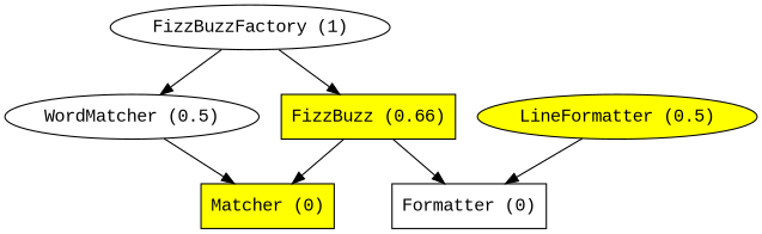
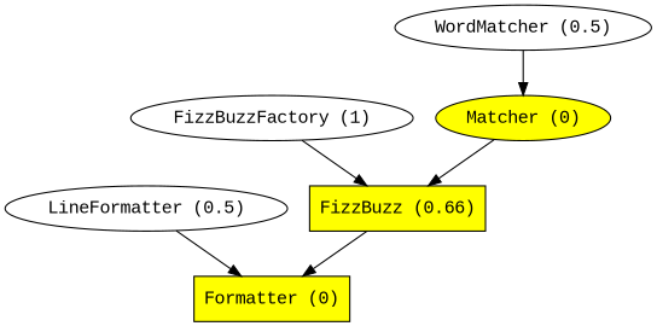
  digraph {
    fontname="Liberation Mono"
    node [fillcolor=yellow fontname="Liberation Mono" shape=ellipse style=filled]
    edge [fontname="Liberation Mono"]
-   n1 [label="Matcher (0)" shape=rect]
+   n1 [label="Matcher (0)"]
    n2 [fillcolor=white label="WordMatcher (0.5)"]
-   n3 [fillcolor=white label="Formatter (0)" shape=rect]
-   n4 [label="LineFormatter (0.5)"]
+   n3 [label="Formatter (0)" shape=rect]
+   n4 [fillcolor=white label="LineFormatter (0.5)"]
    n5 [label="FizzBuzz (0.66)" shape=box]
    n6 [fillcolor=white label="FizzBuzzFactory (1)"]
    n2 -> n1
    n4 -> n3
-   n5 -> n1
+   n1 -> n5
    n5 -> n3
-   n6 -> n2
    n6 -> n5
  }
